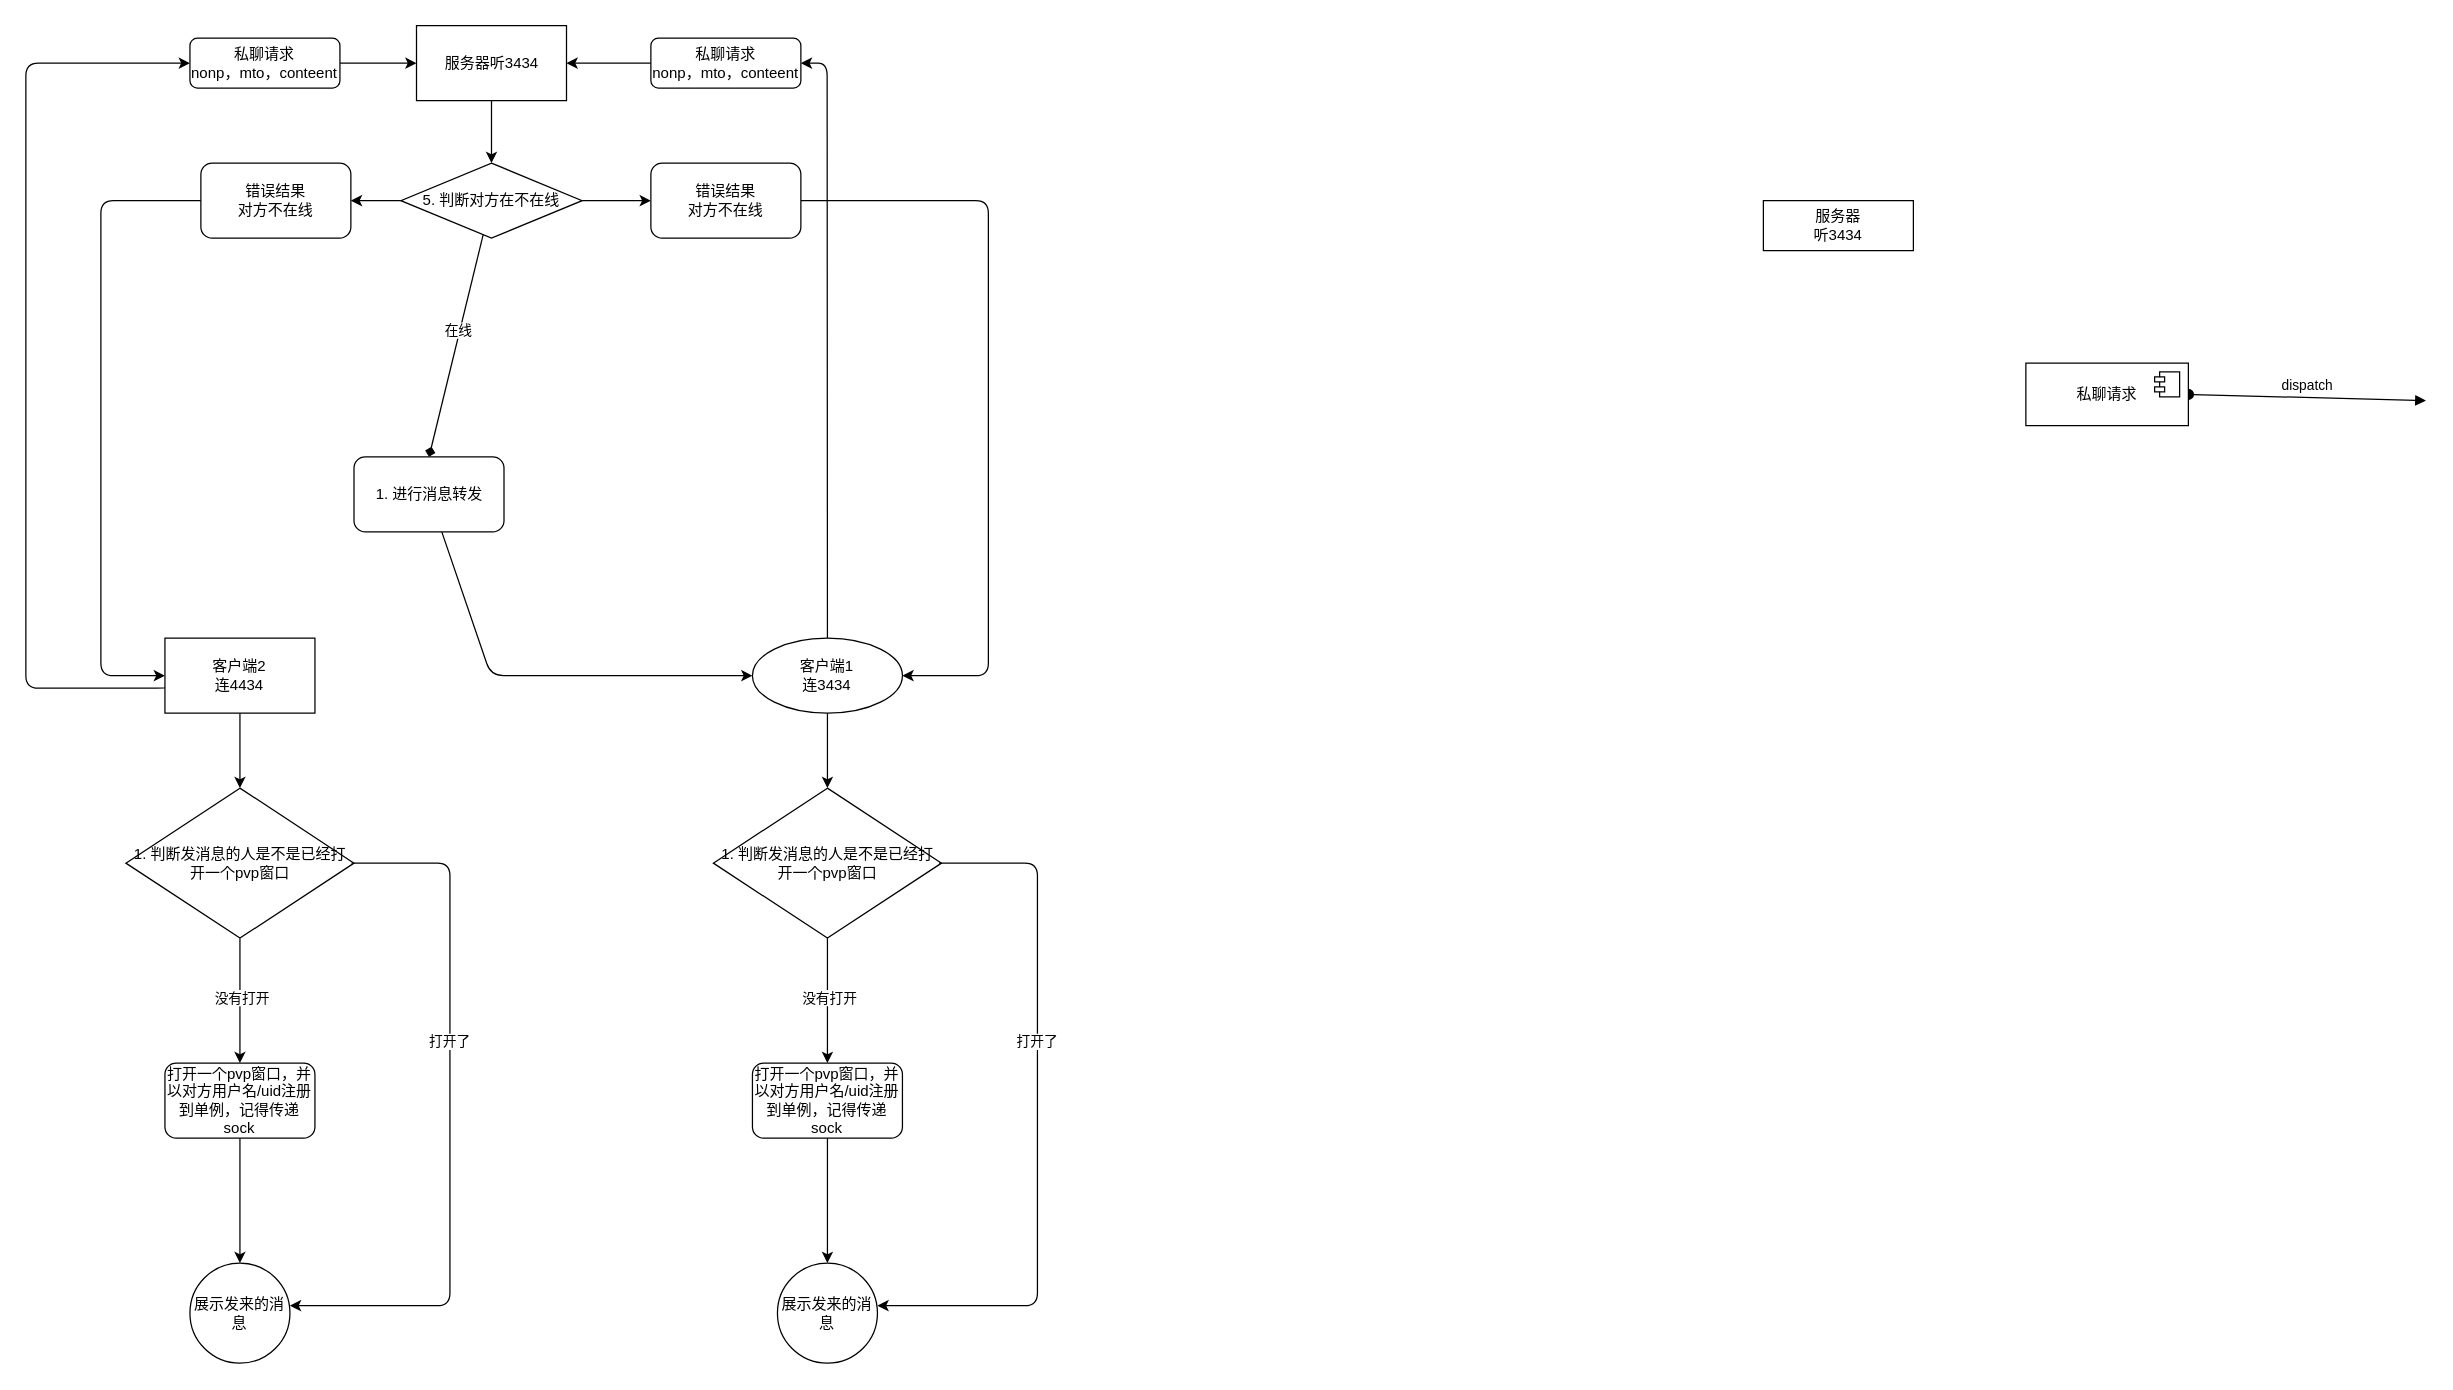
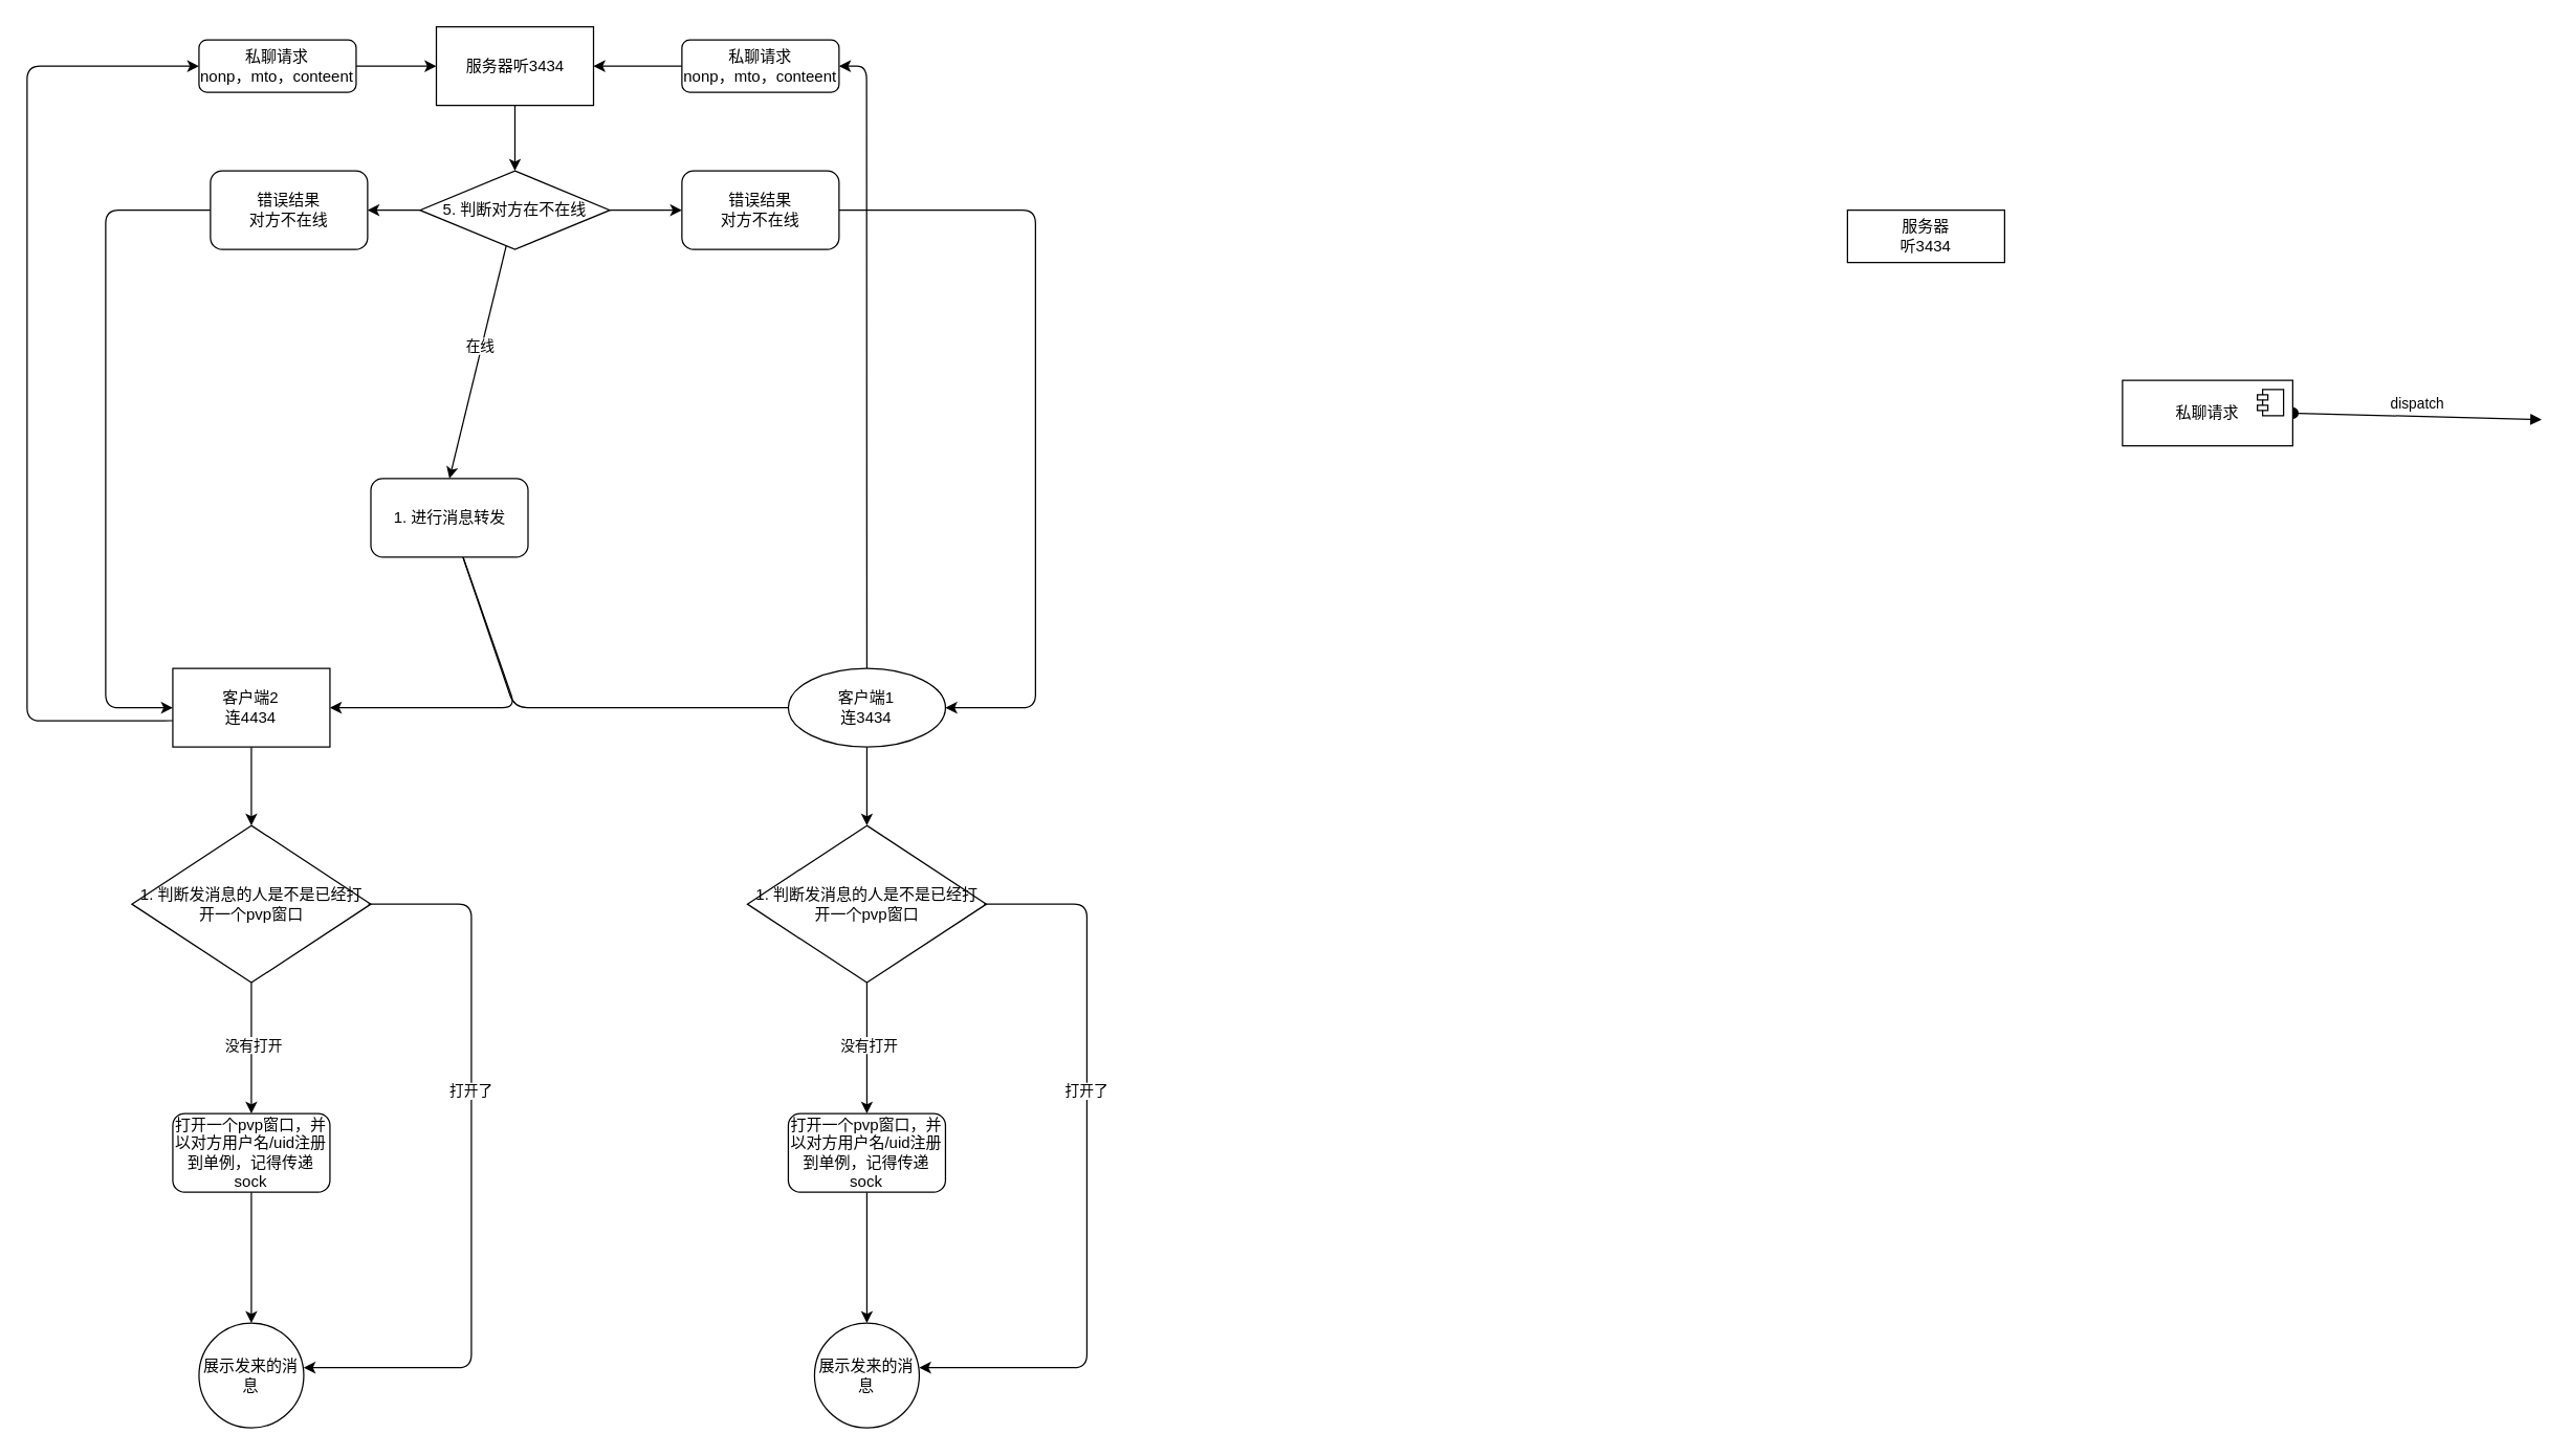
  <mxCell id="0" />
  <mxCell id="1" parent="0" />
  <mxCell id="2" style="edgeStyle=none;html=1;" edge="1" parent="1" source="3" target="5"><mxGeometry relative="1" as="geometry" /></mxCell>
  <mxCell id="3" value="私聊请求&lt;div&gt;nonp，mto，conteent&lt;/div&gt;" style="rounded=1;whiteSpace=wrap;html=1;" vertex="1" parent="1"><mxGeometry x="151.25" y="30" width="120" height="40" as="geometry" /></mxCell>
  <mxCell id="4" style="edgeStyle=none;html=1;entryX=0.5;entryY=0;entryDx=0;entryDy=0;" edge="1" parent="1" source="5" target="10"><mxGeometry relative="1" as="geometry" /></mxCell>
  <mxCell id="5" value="服务器听3434" style="rounded=0;whiteSpace=wrap;html=1;" vertex="1" parent="1"><mxGeometry x="332.5" y="20" width="120" height="60" as="geometry" /></mxCell>
  <mxCell id="6" style="edgeStyle=none;html=1;exitX=0;exitY=0.5;exitDx=0;exitDy=0;entryX=1;entryY=0.5;entryDx=0;entryDy=0;" edge="1" parent="1" source="10" target="41"><mxGeometry relative="1" as="geometry" /></mxCell>
  <mxCell id="7" style="edgeStyle=none;html=1;exitX=1;exitY=0.5;exitDx=0;exitDy=0;entryX=0;entryY=0.5;entryDx=0;entryDy=0;" edge="1" parent="1" source="10" target="12"><mxGeometry relative="1" as="geometry" /></mxCell>
- <mxCell id="8" style="edgeStyle=none;html=1;entryX=0.5;entryY=0;entryDx=0;entryDy=0;endArrow=diamond;" edge="1" parent="1" source="10" target="15"><mxGeometry relative="1" as="geometry" /></mxCell>
+ <mxCell id="8" style="edgeStyle=none;html=1;entryX=0.5;entryY=0;entryDx=0;entryDy=0;" edge="1" parent="1" source="10" target="15"><mxGeometry relative="1" as="geometry" /></mxCell>
  <mxCell id="9" value="在线" style="edgeLabel;html=1;align=center;verticalAlign=middle;resizable=0;points=[];" vertex="1" connectable="0" parent="8"><mxGeometry x="-0.129" y="-1" relative="1" as="geometry"><mxPoint y="-1" as="offset" /></mxGeometry></mxCell>
  <mxCell id="10" value="5. 判断对方在不在线" style="rhombus;whiteSpace=wrap;html=1;" vertex="1" parent="1"><mxGeometry x="320" y="130" width="145" height="60" as="geometry" /></mxCell>
  <mxCell id="11" style="edgeStyle=none;html=1;entryX=1;entryY=0.5;entryDx=0;entryDy=0;" edge="1" parent="1" source="12" target="29"><mxGeometry relative="1" as="geometry"><mxPoint x="600" y="550" as="targetPoint" /><Array as="points"><mxPoint x="790" y="160" /><mxPoint x="790" y="540" /></Array></mxGeometry></mxCell>
  <mxCell id="12" value="错误结果&lt;div&gt;对方不在线&lt;/div&gt;" style="rounded=1;whiteSpace=wrap;html=1;" vertex="1" parent="1"><mxGeometry x="520" y="130" width="120" height="60" as="geometry" /></mxCell>
- <mxCell id="14" style="edgeStyle=none;html=1;entryX=0;entryY=0.5;entryDx=0;entryDy=0;" edge="1" parent="1" source="15" target="29"><mxGeometry relative="1" as="geometry"><Array as="points"><mxPoint x="392" y="540" /></Array></mxGeometry></mxCell>
+ <mxCell id="13" style="edgeStyle=none;html=1;entryX=1;entryY=0.5;entryDx=0;entryDy=0;" edge="1" parent="1" source="15" target="18"><mxGeometry relative="1" as="geometry"><Array as="points"><mxPoint x="393" y="540" /></Array></mxGeometry></mxCell>
+ <mxCell id="14" style="edgeStyle=none;html=1;entryX=0;entryY=0.5;entryDx=0;entryDy=0;endArrow=none;" edge="1" parent="1" source="15" target="29"><mxGeometry relative="1" as="geometry"><Array as="points"><mxPoint x="392" y="540" /></Array></mxGeometry></mxCell>
  <mxCell id="15" value="1. 进行消息转发" style="rounded=1;whiteSpace=wrap;html=1;" vertex="1" parent="1"><mxGeometry x="282.5" y="365" width="120" height="60" as="geometry" /></mxCell>
  <mxCell id="16" style="edgeStyle=none;html=1;entryX=0.5;entryY=0;entryDx=0;entryDy=0;" edge="1" parent="1" source="18" target="21"><mxGeometry relative="1" as="geometry" /></mxCell>
  <mxCell id="17" style="edgeStyle=none;html=1;entryX=0;entryY=0.5;entryDx=0;entryDy=0;" edge="1" parent="1" source="18" target="3"><mxGeometry relative="1" as="geometry"><Array as="points"><mxPoint x="130" y="550" /><mxPoint x="20" y="550" /><mxPoint x="20" y="50" /></Array></mxGeometry></mxCell>
  <mxCell id="18" value="客户端2&lt;div&gt;&lt;div&gt;连4434&lt;/div&gt;&lt;/div&gt;" style="rounded=0;whiteSpace=wrap;html=1;" vertex="1" parent="1"><mxGeometry x="131.25" y="510" width="120" height="60" as="geometry" /></mxCell>
  <mxCell id="19" style="edgeStyle=none;html=1;entryX=0.5;entryY=0;entryDx=0;entryDy=0;" edge="1" parent="1" source="21" target="23"><mxGeometry relative="1" as="geometry" /></mxCell>
  <mxCell id="20" value="没有打开" style="edgeLabel;html=1;align=center;verticalAlign=middle;resizable=0;points=[];" vertex="1" connectable="0" parent="19"><mxGeometry x="-0.06" y="1" relative="1" as="geometry"><mxPoint as="offset" /></mxGeometry></mxCell>
  <mxCell id="21" value="1. 判断发消息的人是不是已经打开一个pvp窗口" style="rhombus;whiteSpace=wrap;html=1;" vertex="1" parent="1"><mxGeometry x="100" y="630" width="182.5" height="120" as="geometry" /></mxCell>
  <mxCell id="22" style="edgeStyle=none;html=1;entryX=0.5;entryY=0;entryDx=0;entryDy=0;" edge="1" parent="1" source="23" target="24"><mxGeometry relative="1" as="geometry" /></mxCell>
  <mxCell id="23" value="打开一个pvp窗口，并以对方用户名/uid注册到单例，记得传递sock" style="rounded=1;whiteSpace=wrap;html=1;" vertex="1" parent="1"><mxGeometry x="131.25" y="850" width="120" height="60" as="geometry" /></mxCell>
  <mxCell id="24" value="展示发来的消息" style="ellipse;whiteSpace=wrap;html=1;aspect=fixed;" vertex="1" parent="1"><mxGeometry x="151.25" y="1010" width="80" height="80" as="geometry" /></mxCell>
  <mxCell id="25" style="edgeStyle=none;html=1;exitX=1;exitY=0.5;exitDx=0;exitDy=0;entryX=1.025;entryY=0.425;entryDx=0;entryDy=0;entryPerimeter=0;" edge="1" parent="1"><mxGeometry relative="1" as="geometry"><mxPoint x="280.5" y="690" as="sourcePoint" /><mxPoint x="231.25" y="1044" as="targetPoint" /><Array as="points"><mxPoint x="359.25" y="690" /><mxPoint x="359.25" y="1044" /></Array></mxGeometry></mxCell>
  <mxCell id="26" value="打开了" style="edgeLabel;html=1;align=center;verticalAlign=middle;resizable=0;points=[];" vertex="1" connectable="0" parent="25"><mxGeometry x="-0.213" y="-1" relative="1" as="geometry"><mxPoint as="offset" /></mxGeometry></mxCell>
  <mxCell id="27" style="edgeStyle=none;html=1;entryX=0.5;entryY=0;entryDx=0;entryDy=0;" edge="1" parent="1" source="29" target="32"><mxGeometry relative="1" as="geometry" /></mxCell>
  <mxCell id="28" style="edgeStyle=none;html=1;entryX=1;entryY=0.5;entryDx=0;entryDy=0;" edge="1" parent="1" source="29" target="39"><mxGeometry relative="1" as="geometry"><Array as="points"><mxPoint x="661" y="50" /></Array></mxGeometry></mxCell>
  <mxCell id="29" value="客户端1&lt;div&gt;&lt;div&gt;连3434&lt;/div&gt;&lt;/div&gt;" style="ellipse;whiteSpace=wrap;html=1;" vertex="1" parent="1"><mxGeometry x="601.25" y="510" width="120" height="60" as="geometry" /></mxCell>
  <mxCell id="30" style="edgeStyle=none;html=1;entryX=0.5;entryY=0;entryDx=0;entryDy=0;" edge="1" parent="1" source="32" target="34"><mxGeometry relative="1" as="geometry" /></mxCell>
  <mxCell id="31" value="没有打开" style="edgeLabel;html=1;align=center;verticalAlign=middle;resizable=0;points=[];" vertex="1" connectable="0" parent="30"><mxGeometry x="-0.06" y="1" relative="1" as="geometry"><mxPoint as="offset" /></mxGeometry></mxCell>
  <mxCell id="32" value="1. 判断发消息的人是不是已经打开一个pvp窗口" style="rhombus;whiteSpace=wrap;html=1;" vertex="1" parent="1"><mxGeometry x="570" y="630" width="182.5" height="120" as="geometry" /></mxCell>
  <mxCell id="33" style="edgeStyle=none;html=1;entryX=0.5;entryY=0;entryDx=0;entryDy=0;" edge="1" parent="1" source="34" target="35"><mxGeometry relative="1" as="geometry" /></mxCell>
  <mxCell id="34" value="打开一个pvp窗口，并以对方用户名/uid注册到单例，记得传递sock" style="rounded=1;whiteSpace=wrap;html=1;" vertex="1" parent="1"><mxGeometry x="601.25" y="850" width="120" height="60" as="geometry" /></mxCell>
  <mxCell id="35" value="展示发来的消息" style="ellipse;whiteSpace=wrap;html=1;aspect=fixed;" vertex="1" parent="1"><mxGeometry x="621.25" y="1010" width="80" height="80" as="geometry" /></mxCell>
  <mxCell id="36" style="edgeStyle=none;html=1;exitX=1;exitY=0.5;exitDx=0;exitDy=0;entryX=1.025;entryY=0.425;entryDx=0;entryDy=0;entryPerimeter=0;" edge="1" parent="1"><mxGeometry relative="1" as="geometry"><mxPoint x="750.5" y="690" as="sourcePoint" /><mxPoint x="701.25" y="1044" as="targetPoint" /><Array as="points"><mxPoint x="829.25" y="690" /><mxPoint x="829.25" y="1044" /></Array></mxGeometry></mxCell>
  <mxCell id="37" value="打开了" style="edgeLabel;html=1;align=center;verticalAlign=middle;resizable=0;points=[];" vertex="1" connectable="0" parent="36"><mxGeometry x="-0.213" y="-1" relative="1" as="geometry"><mxPoint as="offset" /></mxGeometry></mxCell>
  <mxCell id="38" style="edgeStyle=none;html=1;entryX=1;entryY=0.5;entryDx=0;entryDy=0;" edge="1" parent="1" source="39" target="5"><mxGeometry relative="1" as="geometry" /></mxCell>
  <mxCell id="39" value="私聊请求&lt;div&gt;nonp，mto，conteent&lt;/div&gt;" style="rounded=1;whiteSpace=wrap;html=1;" vertex="1" parent="1"><mxGeometry x="520" y="30" width="120" height="40" as="geometry" /></mxCell>
  <mxCell id="40" style="edgeStyle=none;html=1;entryX=0;entryY=0.5;entryDx=0;entryDy=0;exitX=0;exitY=0.5;exitDx=0;exitDy=0;" edge="1" parent="1" source="41" target="18"><mxGeometry relative="1" as="geometry"><Array as="points"><mxPoint x="80" y="160" /><mxPoint x="80" y="540" /></Array></mxGeometry></mxCell>
  <mxCell id="41" value="错误结果&lt;div&gt;对方不在线&lt;/div&gt;" style="rounded=1;whiteSpace=wrap;html=1;" vertex="1" parent="1"><mxGeometry x="160" y="130" width="120" height="60" as="geometry" /></mxCell>
  <mxCell id="42" value="服务器&lt;div&gt;听3434&lt;/div&gt;" style="html=1;whiteSpace=wrap;" vertex="1" parent="1"><mxGeometry x="1410" y="160" width="120" height="40" as="geometry" /></mxCell>
  <mxCell id="43" value="dispatch" style="html=1;verticalAlign=bottom;startArrow=oval;startFill=1;endArrow=block;startSize=8;curved=0;rounded=0;exitX=1;exitY=0.5;exitDx=0;exitDy=0;" edge="1" parent="1" source="44"><mxGeometry width="60" relative="1" as="geometry"><mxPoint x="1760" y="320" as="sourcePoint" /><mxPoint x="1940" y="320" as="targetPoint" /></mxGeometry></mxCell>
  <mxCell id="44" value="私聊请求" style="html=1;dropTarget=0;whiteSpace=wrap;" vertex="1" parent="1"><mxGeometry x="1620" y="290" width="130" height="50" as="geometry" /></mxCell>
  <mxCell id="45" value="" style="shape=module;jettyWidth=8;jettyHeight=4;" vertex="1" parent="44"><mxGeometry x="1" width="20" height="20" relative="1" as="geometry"><mxPoint x="-27" y="7" as="offset" /></mxGeometry></mxCell>
